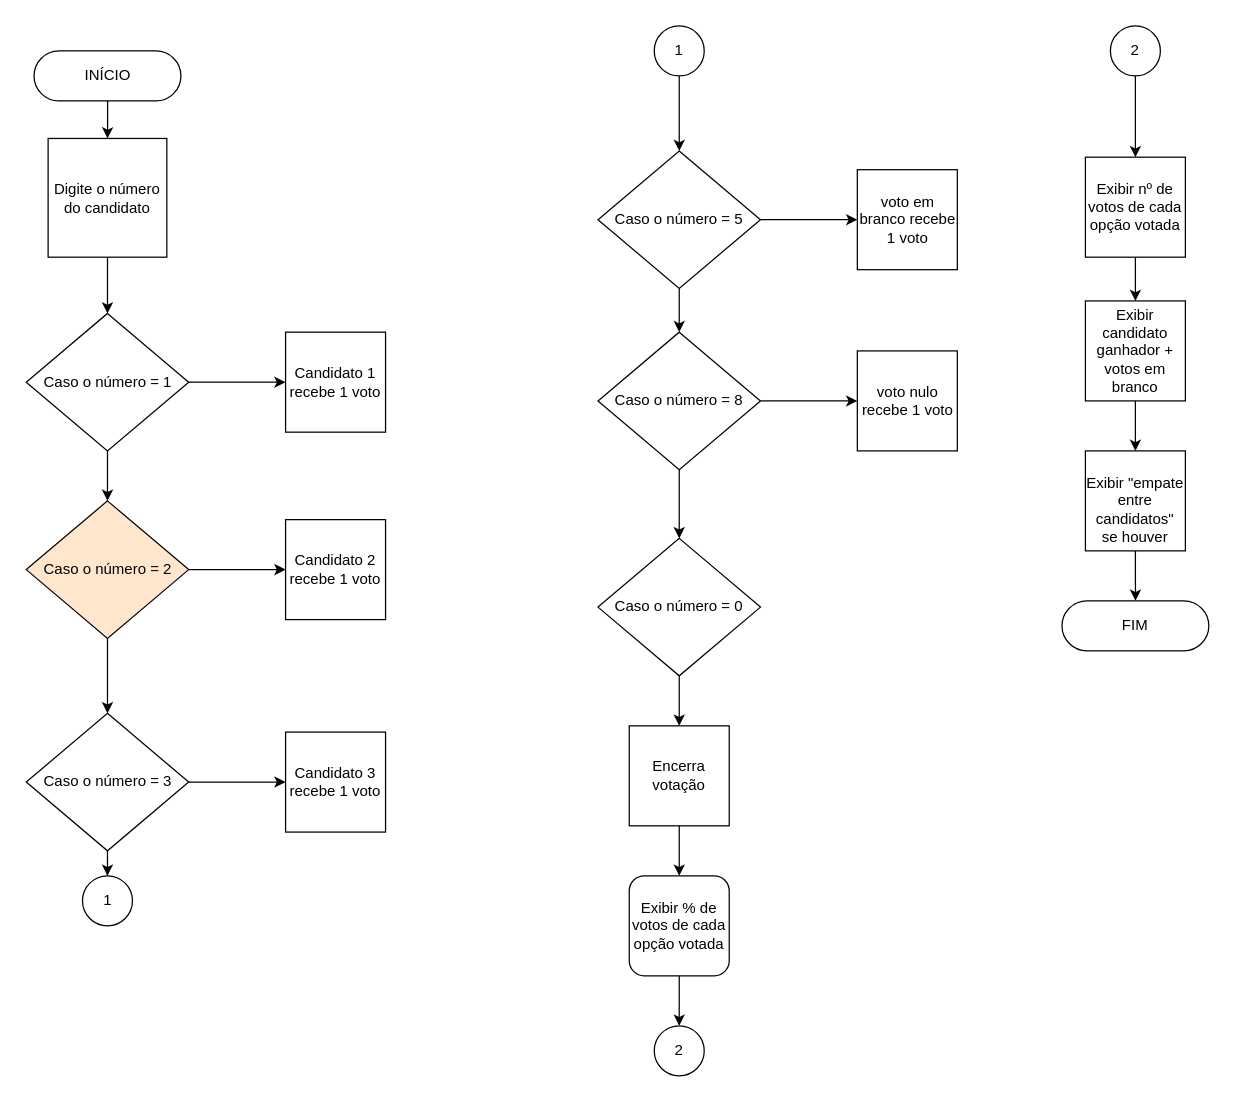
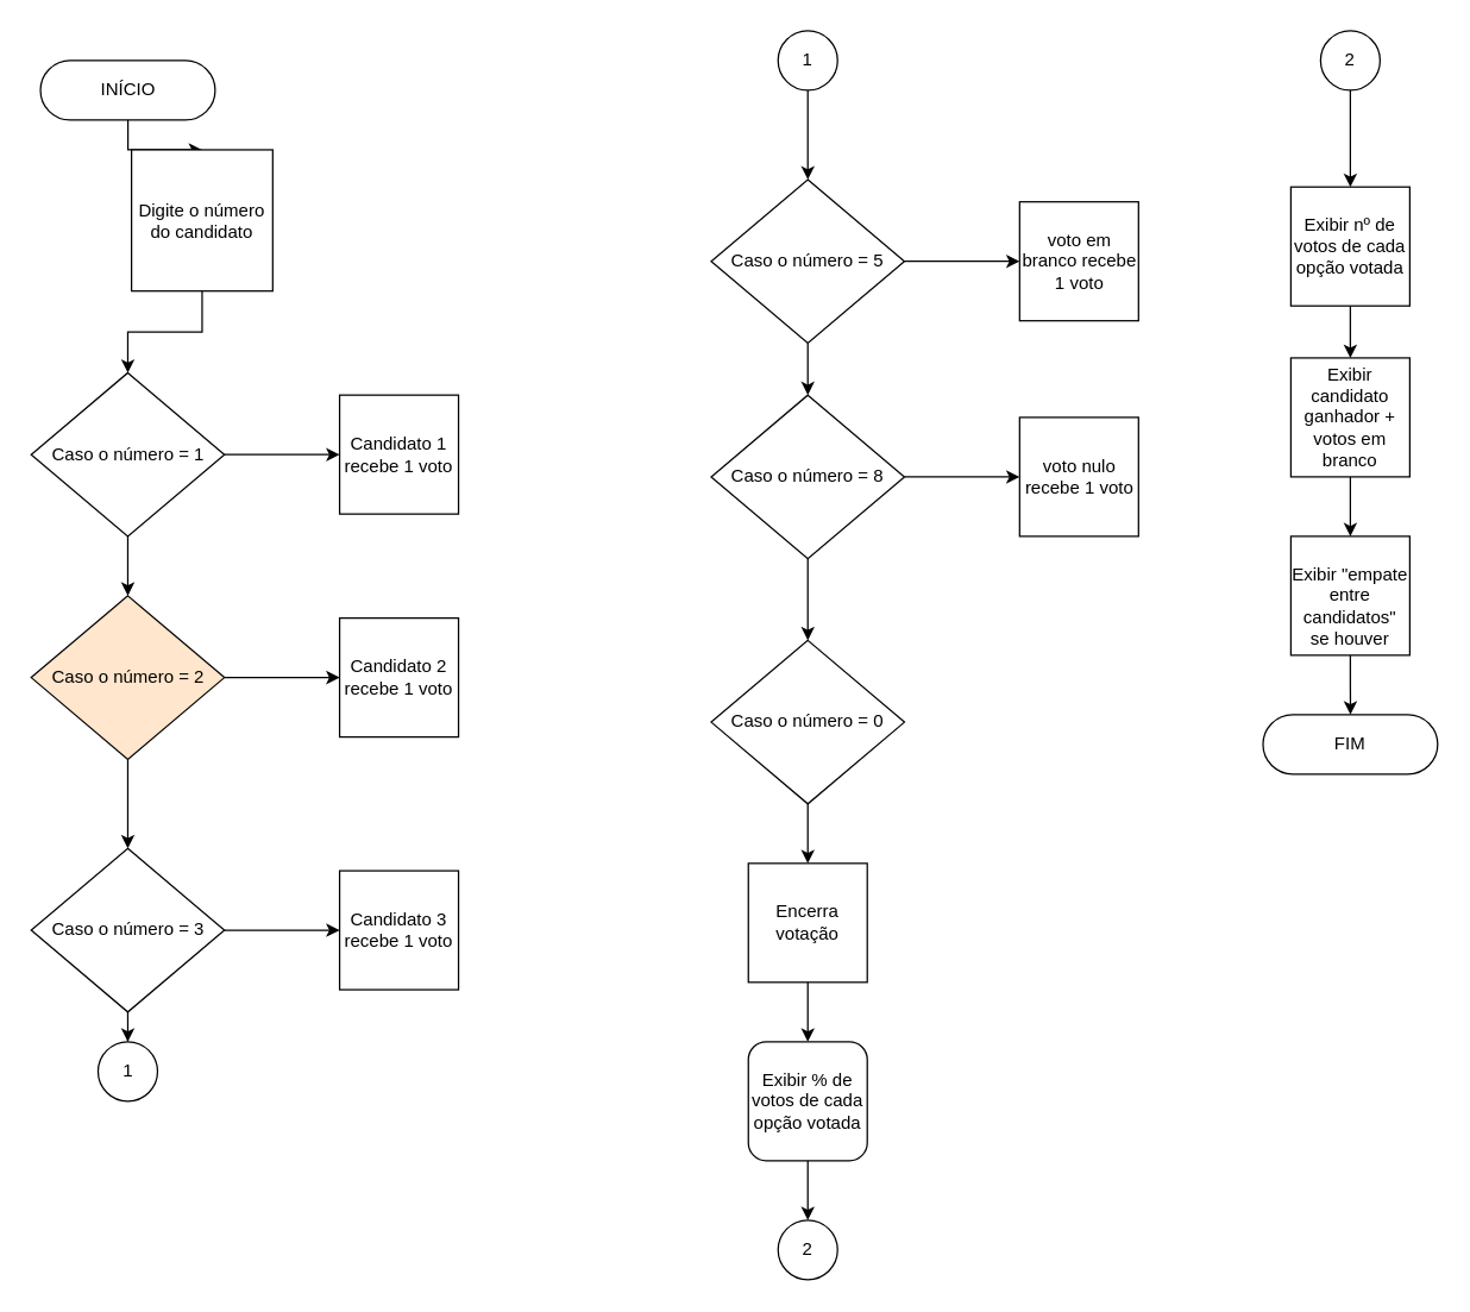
  <mxCell id="0" />
  <mxCell id="1" parent="0" />
  <mxCell id="2" value="" style="edgeStyle=orthogonalEdgeStyle;rounded=0;orthogonalLoop=1;jettySize=auto;html=1;" edge="1" parent="1" source="3" target="5"><mxGeometry relative="1" as="geometry" /></mxCell>
  <mxCell id="3" value="INÍCIO" style="rounded=1;whiteSpace=wrap;html=1;arcSize=50;" vertex="1" parent="1"><mxGeometry x="26.75" y="40" width="117.5" height="40" as="geometry" /></mxCell>
  <mxCell id="4" value="" style="edgeStyle=orthogonalEdgeStyle;rounded=0;orthogonalLoop=1;jettySize=auto;html=1;" edge="1" parent="1" source="5" target="8"><mxGeometry relative="1" as="geometry" /></mxCell>
- <mxCell id="5" value="Digite o número do candidato" style="whiteSpace=wrap;html=1;aspect=fixed;" vertex="1" parent="1"><mxGeometry x="38" y="110" width="95" height="95" as="geometry" /></mxCell>
+ <mxCell id="5" value="Digite o número do candidato" style="whiteSpace=wrap;html=1;aspect=fixed;" vertex="1" parent="1"><mxGeometry x="88" y="100" width="95" height="95" as="geometry" /></mxCell>
  <mxCell id="6" value="" style="edgeStyle=orthogonalEdgeStyle;rounded=0;orthogonalLoop=1;jettySize=auto;html=1;" edge="1" parent="1" source="8" target="12"><mxGeometry relative="1" as="geometry" /></mxCell>
  <mxCell id="7" value="" style="edgeStyle=orthogonalEdgeStyle;rounded=0;orthogonalLoop=1;jettySize=auto;html=1;" edge="1" parent="1" source="8" target="9"><mxGeometry relative="1" as="geometry" /></mxCell>
  <mxCell id="8" value="Caso o número = 1" style="rhombus;whiteSpace=wrap;html=1;" vertex="1" parent="1"><mxGeometry x="20.5" y="250" width="130" height="110" as="geometry" /></mxCell>
  <mxCell id="9" value="Candidato 1 recebe 1 voto" style="whiteSpace=wrap;html=1;aspect=fixed;" vertex="1" parent="1"><mxGeometry x="228" y="265" width="80" height="80" as="geometry" /></mxCell>
  <mxCell id="10" value="" style="edgeStyle=orthogonalEdgeStyle;rounded=0;orthogonalLoop=1;jettySize=auto;html=1;" edge="1" parent="1" source="12" target="16"><mxGeometry relative="1" as="geometry" /></mxCell>
  <mxCell id="11" value="" style="edgeStyle=orthogonalEdgeStyle;rounded=0;orthogonalLoop=1;jettySize=auto;html=1;" edge="1" parent="1" source="12" target="13"><mxGeometry relative="1" as="geometry" /></mxCell>
  <mxCell id="12" value="Caso o número = 2" style="rhombus;whiteSpace=wrap;html=1;fillColor=#ffe6cc;" vertex="1" parent="1"><mxGeometry x="20.5" y="400" width="130" height="110" as="geometry" /></mxCell>
  <mxCell id="13" value="Candidato 2 recebe 1 voto" style="whiteSpace=wrap;html=1;aspect=fixed;" vertex="1" parent="1"><mxGeometry x="228" y="415" width="80" height="80" as="geometry" /></mxCell>
  <mxCell id="14" value="" style="edgeStyle=orthogonalEdgeStyle;rounded=0;orthogonalLoop=1;jettySize=auto;html=1;" edge="1" parent="1" source="16" target="17"><mxGeometry relative="1" as="geometry" /></mxCell>
  <mxCell id="15" value="" style="edgeStyle=orthogonalEdgeStyle;rounded=0;orthogonalLoop=1;jettySize=auto;html=1;" edge="1" parent="1" source="16" target="18"><mxGeometry relative="1" as="geometry" /></mxCell>
  <mxCell id="16" value="Caso o número = 3" style="rhombus;whiteSpace=wrap;html=1;" vertex="1" parent="1"><mxGeometry x="20.5" y="570" width="130" height="110" as="geometry" /></mxCell>
  <mxCell id="17" value="Candidato 3 recebe 1 voto" style="whiteSpace=wrap;html=1;aspect=fixed;" vertex="1" parent="1"><mxGeometry x="228" y="585" width="80" height="80" as="geometry" /></mxCell>
  <mxCell id="18" value="1" style="ellipse;whiteSpace=wrap;html=1;aspect=fixed;" vertex="1" parent="1"><mxGeometry x="65.5" y="700" width="40" height="40" as="geometry" /></mxCell>
  <mxCell id="19" value="" style="edgeStyle=orthogonalEdgeStyle;rounded=0;orthogonalLoop=1;jettySize=auto;html=1;" edge="1" parent="1" source="20" target="23"><mxGeometry relative="1" as="geometry" /></mxCell>
  <mxCell id="20" value="1" style="ellipse;whiteSpace=wrap;html=1;aspect=fixed;" vertex="1" parent="1"><mxGeometry x="523" y="20" width="40" height="40" as="geometry" /></mxCell>
  <mxCell id="21" value="" style="edgeStyle=orthogonalEdgeStyle;rounded=0;orthogonalLoop=1;jettySize=auto;html=1;" edge="1" parent="1" source="23" target="27"><mxGeometry relative="1" as="geometry" /></mxCell>
  <mxCell id="22" value="" style="edgeStyle=orthogonalEdgeStyle;rounded=0;orthogonalLoop=1;jettySize=auto;html=1;" edge="1" parent="1" source="23" target="24"><mxGeometry relative="1" as="geometry" /></mxCell>
  <mxCell id="23" value="Caso o número = 5" style="rhombus;whiteSpace=wrap;html=1;" vertex="1" parent="1"><mxGeometry x="478" y="120" width="130" height="110" as="geometry" /></mxCell>
  <mxCell id="24" value="voto em branco recebe 1 voto" style="whiteSpace=wrap;html=1;aspect=fixed;" vertex="1" parent="1"><mxGeometry x="685.5" y="135" width="80" height="80" as="geometry" /></mxCell>
  <mxCell id="25" value="" style="edgeStyle=orthogonalEdgeStyle;rounded=0;orthogonalLoop=1;jettySize=auto;html=1;" edge="1" parent="1" source="27" target="28"><mxGeometry relative="1" as="geometry" /></mxCell>
  <mxCell id="26" value="" style="edgeStyle=orthogonalEdgeStyle;rounded=0;orthogonalLoop=1;jettySize=auto;html=1;" edge="1" parent="1" source="27" target="30"><mxGeometry relative="1" as="geometry" /></mxCell>
  <mxCell id="27" value="Caso o número = 8" style="rhombus;whiteSpace=wrap;html=1;" vertex="1" parent="1"><mxGeometry x="478" y="265" width="130" height="110" as="geometry" /></mxCell>
  <mxCell id="28" value="voto nulo recebe 1 voto" style="whiteSpace=wrap;html=1;aspect=fixed;" vertex="1" parent="1"><mxGeometry x="685.5" y="280" width="80" height="80" as="geometry" /></mxCell>
  <mxCell id="29" value="" style="edgeStyle=orthogonalEdgeStyle;rounded=0;orthogonalLoop=1;jettySize=auto;html=1;" edge="1" parent="1" source="30" target="32"><mxGeometry relative="1" as="geometry" /></mxCell>
  <mxCell id="30" value="Caso o número = 0" style="rhombus;whiteSpace=wrap;html=1;" vertex="1" parent="1"><mxGeometry x="478" y="430" width="130" height="110" as="geometry" /></mxCell>
  <mxCell id="31" value="" style="edgeStyle=orthogonalEdgeStyle;rounded=0;orthogonalLoop=1;jettySize=auto;html=1;" edge="1" parent="1" source="32" target="34"><mxGeometry relative="1" as="geometry" /></mxCell>
  <mxCell id="32" value="Encerra votação" style="whiteSpace=wrap;html=1;aspect=fixed;" vertex="1" parent="1"><mxGeometry x="503" y="580" width="80" height="80" as="geometry" /></mxCell>
  <mxCell id="33" value="" style="edgeStyle=orthogonalEdgeStyle;rounded=0;orthogonalLoop=1;jettySize=auto;html=1;" edge="1" parent="1" source="34" target="35"><mxGeometry relative="1" as="geometry" /></mxCell>
  <mxCell id="34" value="Exibir % de votos de cada opção votada" style="whiteSpace=wrap;html=1;aspect=fixed;rounded=1;" vertex="1" parent="1"><mxGeometry x="503" y="700" width="80" height="80" as="geometry" /></mxCell>
  <mxCell id="35" value="2" style="ellipse;whiteSpace=wrap;html=1;aspect=fixed;" vertex="1" parent="1"><mxGeometry x="523" y="820" width="40" height="40" as="geometry" /></mxCell>
  <mxCell id="36" value="" style="edgeStyle=orthogonalEdgeStyle;rounded=0;orthogonalLoop=1;jettySize=auto;html=1;" edge="1" parent="1" source="37" target="39"><mxGeometry relative="1" as="geometry" /></mxCell>
  <mxCell id="37" value="2" style="ellipse;whiteSpace=wrap;html=1;aspect=fixed;" vertex="1" parent="1"><mxGeometry x="888" y="20" width="40" height="40" as="geometry" /></mxCell>
  <mxCell id="38" value="" style="edgeStyle=orthogonalEdgeStyle;rounded=0;orthogonalLoop=1;jettySize=auto;html=1;" edge="1" parent="1" source="39" target="41"><mxGeometry relative="1" as="geometry" /></mxCell>
  <mxCell id="39" value="Exibir nº de votos de cada opção votada" style="whiteSpace=wrap;html=1;aspect=fixed;" vertex="1" parent="1"><mxGeometry x="868" y="125" width="80" height="80" as="geometry" /></mxCell>
  <mxCell id="40" value="" style="edgeStyle=orthogonalEdgeStyle;rounded=0;orthogonalLoop=1;jettySize=auto;html=1;" edge="1" parent="1" source="41" target="43"><mxGeometry relative="1" as="geometry" /></mxCell>
  <mxCell id="41" value="Exibir candidato ganhador + votos em branco" style="whiteSpace=wrap;html=1;aspect=fixed;" vertex="1" parent="1"><mxGeometry x="868" y="240" width="80" height="80" as="geometry" /></mxCell>
  <mxCell id="42" value="" style="edgeStyle=orthogonalEdgeStyle;rounded=0;orthogonalLoop=1;jettySize=auto;html=1;" edge="1" parent="1" source="43" target="44"><mxGeometry relative="1" as="geometry" /></mxCell>
  <mxCell id="43" value="&lt;br&gt;Exibir &quot;empate entre candidatos&quot; se houver" style="whiteSpace=wrap;html=1;aspect=fixed;" vertex="1" parent="1"><mxGeometry x="868" y="360" width="80" height="80" as="geometry" /></mxCell>
  <mxCell id="44" value="FIM" style="rounded=1;whiteSpace=wrap;html=1;arcSize=50;" vertex="1" parent="1"><mxGeometry x="849.25" y="480" width="117.5" height="40" as="geometry" /></mxCell>
